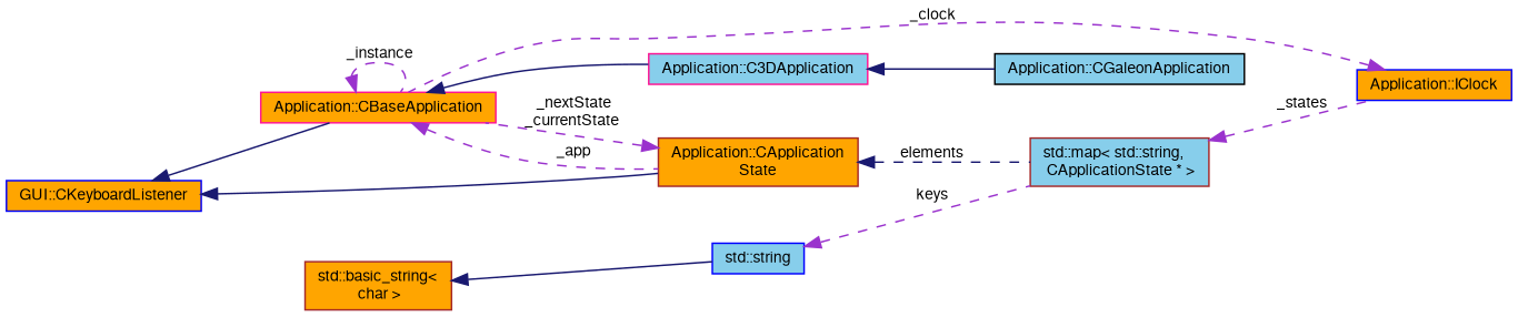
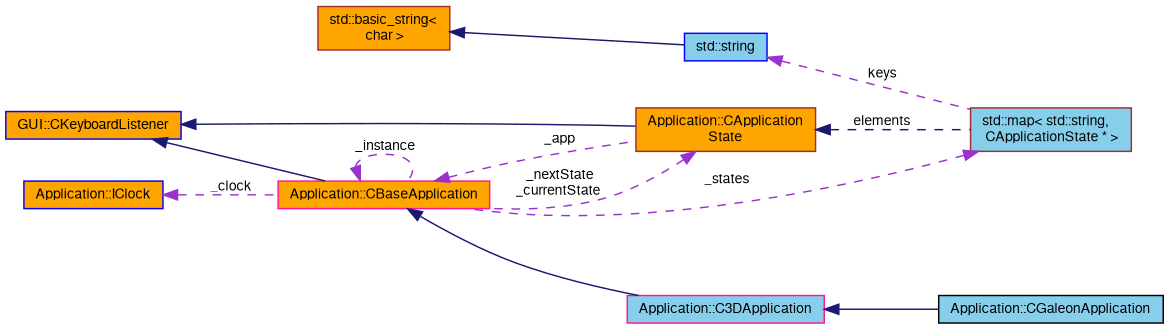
  digraph {
    rankdir=LR
    node [color=brown fillcolor=orange fontname=FreeSans fontsize=10 shape=record style=filled]
    edge [color=midnightblue dir=back fontname=FreeSans fontsize=10 labelfontname=FreeSans labelfontsize=10 style=dashed]
    n1 [color=black fillcolor=skyblue fontcolor=black height=0.2 label="Application::CGaleonApplication" width=0.4]
    n2 [color=deeppink fillcolor=skyblue height=0.2 label="Application::C3DApplication" width=0.4]
    n3 [color=deeppink height=0.2 label="Application::CBaseApplication" width=0.4]
    n4 [height=0.2 label="Application::CApplication\lState" width=0.4]
    n5 [fillcolor=skyblue height=0.2 label="std::map\< std::string,\l CApplicationState * \>" width=0.4]
    n6 [color=blue height=0.2 label="GUI::CKeyboardListener" width=0.4]
    n7 [color=blue height=0.2 label="Application::IClock" width=0.4]
    n8 [color=blue fillcolor=skyblue height=0.2 label="std::string" width=0.4]
    n9 [height=0.2 label="std::basic_string\<\l char \>" width=0.4]
    n2 -> n1 [style=solid]
    n3 -> n2 [style=solid]
    n3 -> n3 [color=darkorchid3 label=" _instance"]
    n3 -> n4 [color=darkorchid3 label=" _app"]
    n4 -> n3 [color=darkorchid3 label=" _nextState\n_currentState"]
    n4 -> n5 [label=" elements"]
-   n5 -> n7 [color=darkorchid3 label=" _states"]
+   n5 -> n3 [color=darkorchid3 label=" _states"]
    n6 -> n3 [style=solid]
    n6 -> n4 [style=solid]
    n7 -> n3 [color=darkorchid3 label=" _clock"]
    n8 -> n5 [color=darkorchid3 label=" keys"]
    n9 -> n8 [style=solid]
  }
